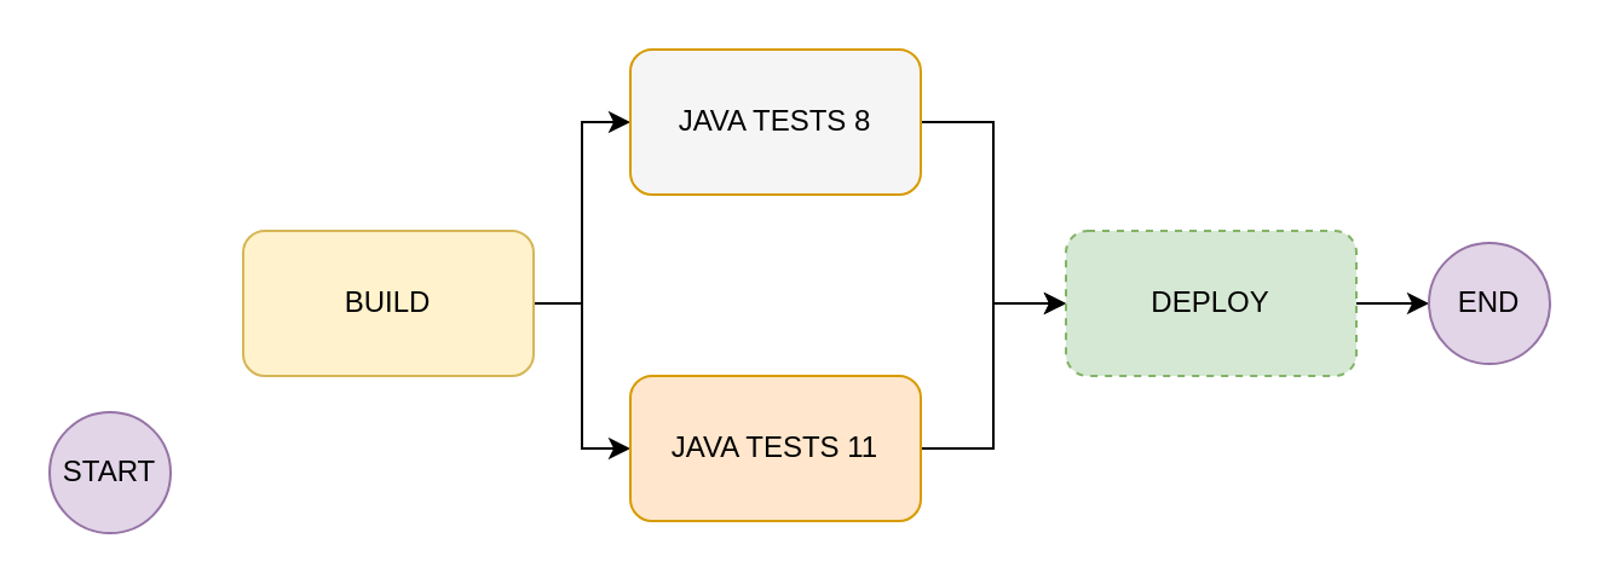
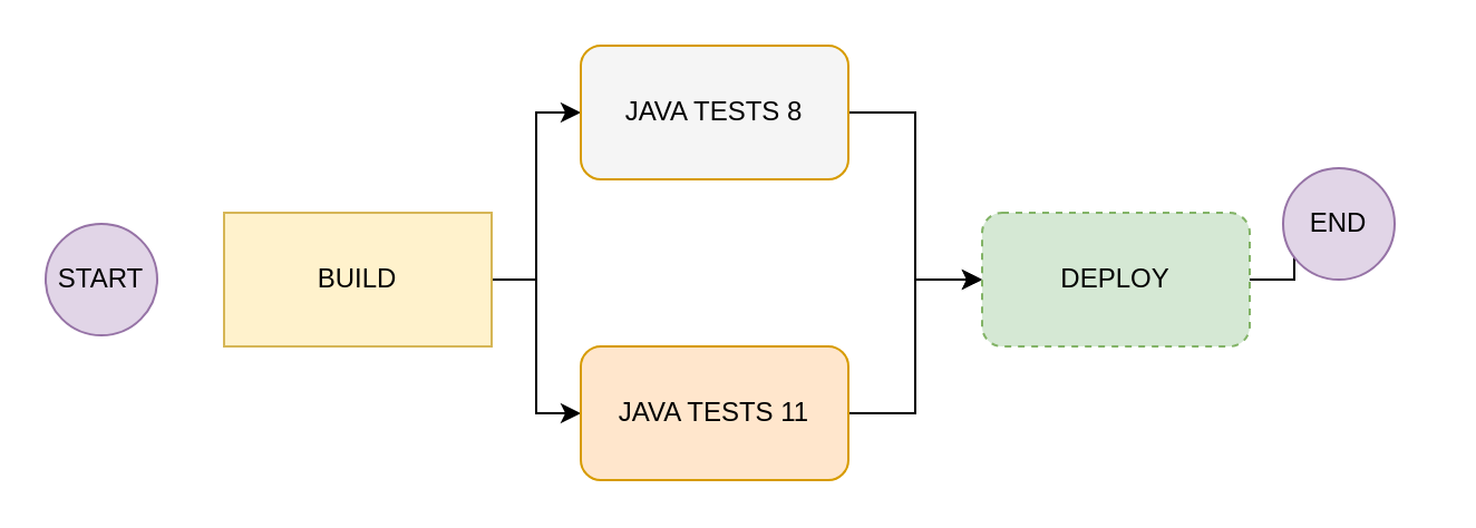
  <mxCell id="0" />
  <mxCell id="1" parent="0" />
  <mxCell id="2" style="edgeStyle=orthogonalEdgeStyle;rounded=0;orthogonalLoop=1;jettySize=auto;html=1;entryX=0;entryY=0.5;entryDx=0;entryDy=0;" edge="1" parent="1" source="4" target="7"><mxGeometry relative="1" as="geometry" /></mxCell>
  <mxCell id="3" style="edgeStyle=orthogonalEdgeStyle;rounded=0;orthogonalLoop=1;jettySize=auto;html=1;entryX=0;entryY=0.5;entryDx=0;entryDy=0;" edge="1" parent="1" source="4" target="9"><mxGeometry relative="1" as="geometry" /></mxCell>
- <mxCell id="4" value="BUILD" style="rounded=1;whiteSpace=wrap;html=1;fillColor=#fff2cc;strokeColor=#d6b656;" vertex="1" parent="1"><mxGeometry x="100" y="95" width="120" height="60" as="geometry" /></mxCell>
- <mxCell id="5" value="START" style="ellipse;whiteSpace=wrap;html=1;fillColor=#e1d5e7;strokeColor=#9673a6;" vertex="1" parent="1"><mxGeometry x="20" y="170" width="50" height="50" as="geometry" /></mxCell>
+ <mxCell id="4" value="BUILD" style="whiteSpace=wrap;html=1;fillColor=#fff2cc;strokeColor=#d6b656;rounded=0;" vertex="1" parent="1"><mxGeometry x="100" y="95" width="120" height="60" as="geometry" /></mxCell>
+ <mxCell id="5" value="START" style="ellipse;whiteSpace=wrap;html=1;fillColor=#e1d5e7;strokeColor=#9673a6;" vertex="1" parent="1"><mxGeometry x="20" y="100" width="50" height="50" as="geometry" /></mxCell>
  <mxCell id="6" style="edgeStyle=orthogonalEdgeStyle;rounded=0;orthogonalLoop=1;jettySize=auto;html=1;entryX=0;entryY=0.5;entryDx=0;entryDy=0;" edge="1" parent="1" source="7" target="11"><mxGeometry relative="1" as="geometry" /></mxCell>
  <mxCell id="7" value="JAVA TESTS 8" style="rounded=1;whiteSpace=wrap;html=1;fillColor=#f5f5f5;strokeColor=#d79b00;" vertex="1" parent="1"><mxGeometry x="260" y="20" width="120" height="60" as="geometry" /></mxCell>
  <mxCell id="8" style="edgeStyle=orthogonalEdgeStyle;rounded=0;orthogonalLoop=1;jettySize=auto;html=1;entryX=0;entryY=0.5;entryDx=0;entryDy=0;" edge="1" parent="1" source="9" target="11"><mxGeometry relative="1" as="geometry" /></mxCell>
  <mxCell id="9" value="JAVA TESTS 11" style="rounded=1;whiteSpace=wrap;html=1;fillColor=#ffe6cc;strokeColor=#d79b00;" vertex="1" parent="1"><mxGeometry x="260" y="155" width="120" height="60" as="geometry" /></mxCell>
  <mxCell id="10" style="edgeStyle=orthogonalEdgeStyle;rounded=0;orthogonalLoop=1;jettySize=auto;html=1;" edge="1" parent="1" source="11" target="12"><mxGeometry relative="1" as="geometry" /></mxCell>
  <mxCell id="11" value="DEPLOY" style="rounded=1;whiteSpace=wrap;html=1;fillColor=#d5e8d4;strokeColor=#82b366;dashed=1;" vertex="1" parent="1"><mxGeometry x="440" y="95" width="120" height="60" as="geometry" /></mxCell>
- <mxCell id="12" value="END" style="ellipse;whiteSpace=wrap;html=1;fillColor=#e1d5e7;strokeColor=#9673a6;" vertex="1" parent="1"><mxGeometry x="590" y="100" width="50" height="50" as="geometry" /></mxCell>
+ <mxCell id="12" value="END" style="ellipse;whiteSpace=wrap;html=1;fillColor=#e1d5e7;strokeColor=#9673a6;" vertex="1" parent="1"><mxGeometry x="575" y="75" width="50" height="50" as="geometry" /></mxCell>
